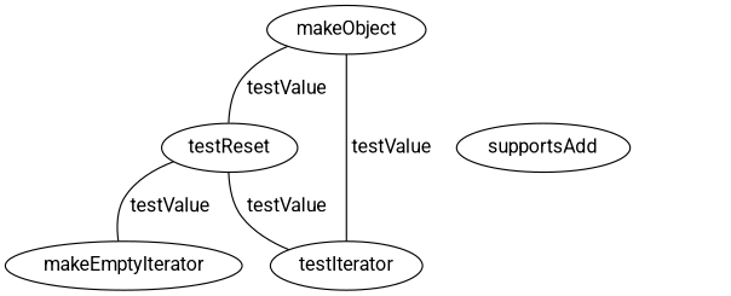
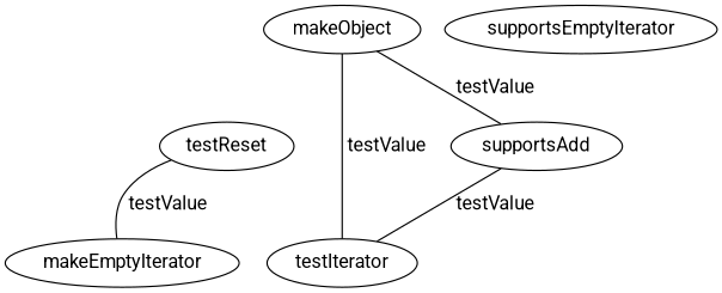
  digraph {
    fontname=Roboto
    node [fontname=Roboto]
    edge [dir=none fontname=Roboto]
    makeObject
    testReset
    testIterator
    makeEmptyIterator
    supportsAdd
-   makeObject -> testReset [label=" testValue"]
+   supportsEmptyIterator
+   makeObject -> supportsAdd [label=" testValue"]
    makeObject -> testIterator [label=" testValue"]
-   testReset -> testIterator [label=" testValue"]
+   supportsAdd -> testIterator [label=" testValue"]
    testReset -> makeEmptyIterator [label=" testValue"]
  }
